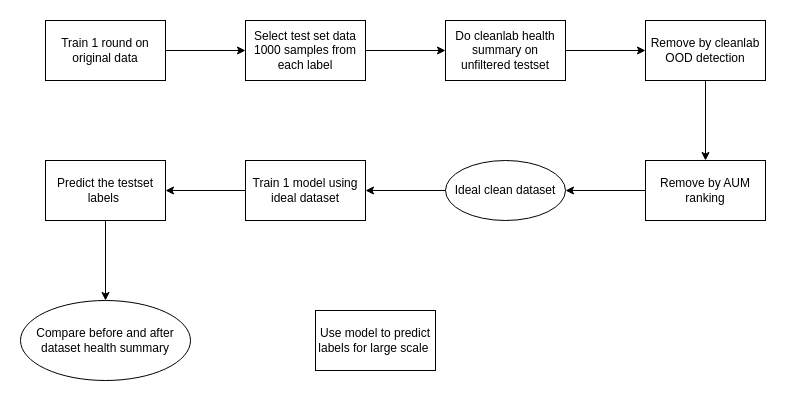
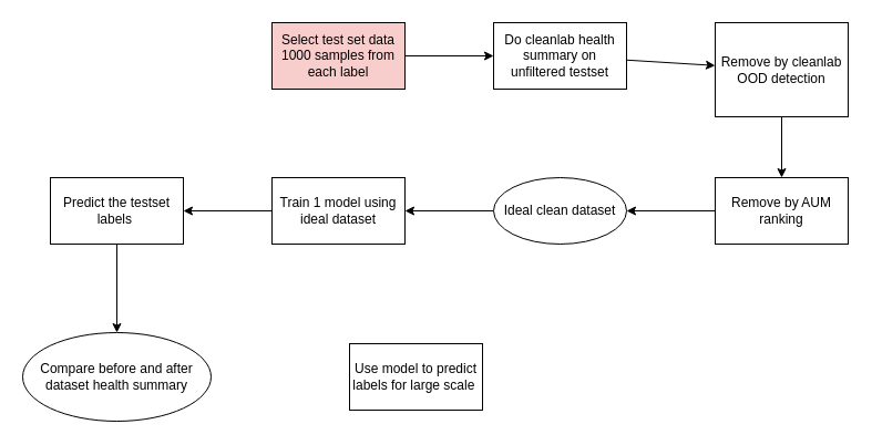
  <mxCell id="0" />
  <mxCell id="1" parent="0" />
- <mxCell id="2" value="" style="edgeStyle=none;html=1;" edge="1" parent="1" source="3" target="5"><mxGeometry relative="1" as="geometry" /></mxCell>
- <mxCell id="3" value="Train 1 round on original data&lt;br&gt;" style="rounded=0;whiteSpace=wrap;html=1;" vertex="1" parent="1"><mxGeometry x="45" y="20" width="120" height="60" as="geometry" /></mxCell>
  <mxCell id="4" value="" style="edgeStyle=none;html=1;" edge="1" parent="1" source="5" target="7"><mxGeometry relative="1" as="geometry" /></mxCell>
- <mxCell id="5" value="Select test set data 1000 samples from each label" style="whiteSpace=wrap;html=1;rounded=0;" vertex="1" parent="1"><mxGeometry x="245" y="20" width="120" height="60" as="geometry" /></mxCell>
+ <mxCell id="5" value="Select test set data 1000 samples from each label" style="whiteSpace=wrap;html=1;rounded=0;fillColor=#f8cecc;" vertex="1" parent="1"><mxGeometry x="245" y="20" width="120" height="60" as="geometry" /></mxCell>
  <mxCell id="6" value="" style="edgeStyle=none;html=1;" edge="1" parent="1" source="7" target="9"><mxGeometry relative="1" as="geometry" /></mxCell>
  <mxCell id="7" value="Do cleanlab health summary on unfiltered testset" style="whiteSpace=wrap;html=1;rounded=0;" vertex="1" parent="1"><mxGeometry x="445" y="20" width="120" height="60" as="geometry" /></mxCell>
  <mxCell id="8" value="" style="edgeStyle=none;html=1;" edge="1" parent="1" source="9" target="11"><mxGeometry relative="1" as="geometry" /></mxCell>
- <mxCell id="9" value="Remove by cleanlab OOD detection" style="whiteSpace=wrap;html=1;rounded=0;" vertex="1" parent="1"><mxGeometry x="645" y="20" width="120" height="60" as="geometry" /></mxCell>
+ <mxCell id="9" value="Remove by cleanlab OOD detection" style="whiteSpace=wrap;html=1;rounded=0;" vertex="1" parent="1"><mxGeometry x="645" y="20" width="120" height="85" as="geometry" /></mxCell>
  <mxCell id="10" value="" style="edgeStyle=none;html=1;" edge="1" parent="1" source="11" target="13"><mxGeometry relative="1" as="geometry" /></mxCell>
  <mxCell id="11" value="Remove by AUM ranking" style="whiteSpace=wrap;html=1;rounded=0;" vertex="1" parent="1"><mxGeometry x="645" y="160" width="120" height="60" as="geometry" /></mxCell>
  <mxCell id="12" value="" style="edgeStyle=none;html=1;" edge="1" parent="1" source="13" target="15"><mxGeometry relative="1" as="geometry" /></mxCell>
  <mxCell id="13" value="Ideal clean dataset" style="ellipse;whiteSpace=wrap;html=1;rounded=0;" vertex="1" parent="1"><mxGeometry x="445" y="160" width="120" height="60" as="geometry" /></mxCell>
  <mxCell id="14" value="" style="edgeStyle=none;html=1;" edge="1" parent="1" source="15" target="17"><mxGeometry relative="1" as="geometry" /></mxCell>
  <mxCell id="15" value="Train 1 model using ideal dataset" style="whiteSpace=wrap;html=1;rounded=0;" vertex="1" parent="1"><mxGeometry x="245" y="160" width="120" height="60" as="geometry" /></mxCell>
  <mxCell id="16" value="" style="edgeStyle=none;html=1;" edge="1" parent="1" source="17" target="18"><mxGeometry relative="1" as="geometry" /></mxCell>
  <mxCell id="17" value="Predict the testset labels&amp;nbsp;" style="whiteSpace=wrap;html=1;rounded=0;" vertex="1" parent="1"><mxGeometry x="45" y="160" width="120" height="60" as="geometry" /></mxCell>
  <mxCell id="18" value="Compare before and after dataset health summary" style="ellipse;whiteSpace=wrap;html=1;rounded=0;" vertex="1" parent="1"><mxGeometry x="20" y="300" width="170" height="80" as="geometry" /></mxCell>
  <mxCell id="19" value="Use model to predict labels for large scale&amp;nbsp;" style="whiteSpace=wrap;html=1;rounded=0;" vertex="1" parent="1"><mxGeometry x="315" y="310" width="120" height="60" as="geometry" /></mxCell>
